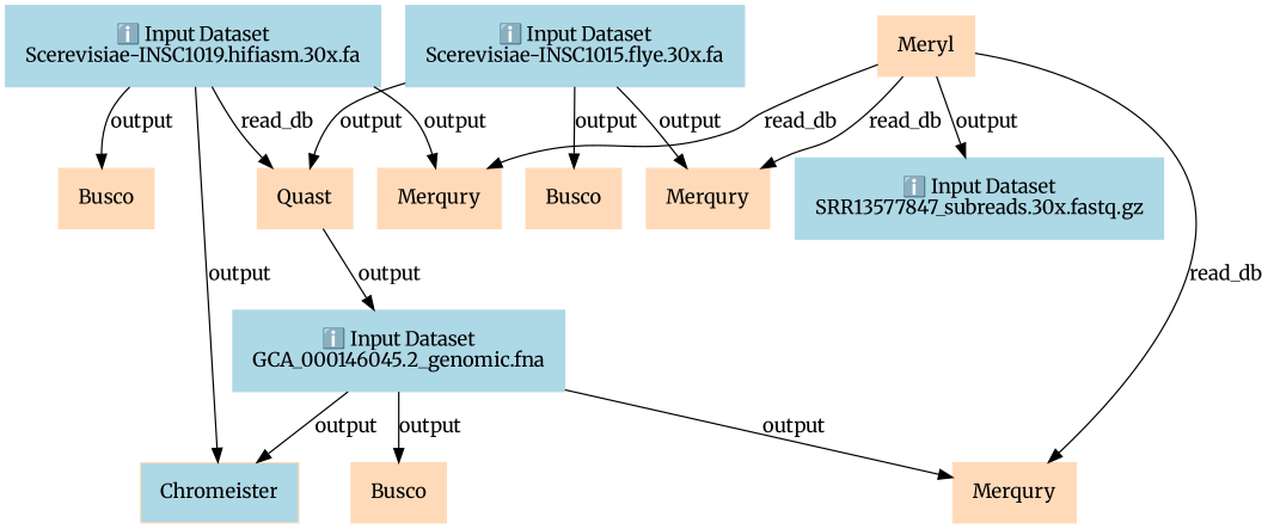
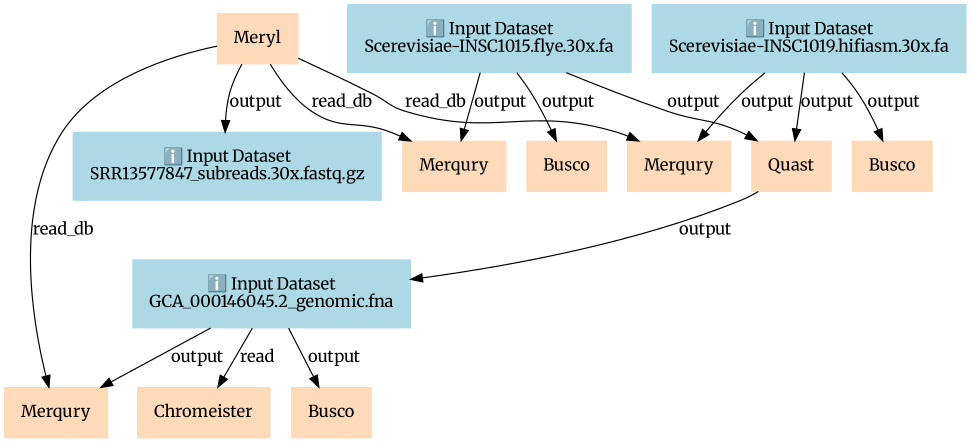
  digraph {
    fontname=Merriweather
    node [color=peachpuff fontname=Merriweather margin="0.2,0.2" shape=box style=filled]
    edge [fontname=Merriweather]
    n1 [color=lightblue label="ℹ️ Input Dataset\nGCA_000146045.2_genomic.fna"]
    n2 [label=Busco]
-   n3 [label=Chromeister fillcolor=lightblue]
+   n3 [label=Chromeister]
    n4 [label=Merqury]
    n5 [label=Quast]
    n6 [color=lightblue label="ℹ️ Input Dataset\nScerevisiae-INSC1015.flye.30x.fa"]
    n7 [label=Busco]
    n8 [label=Merqury]
    n9 [color=lightblue label="ℹ️ Input Dataset\nScerevisiae-INSC1019.hifiasm.30x.fa"]
    n10 [label=Busco]
    n11 [label=Merqury]
    n12 [color=lightblue label="ℹ️ Input Dataset\nSRR13577847_subreads.30x.fastq.gz"]
    n13 [label=Meryl]
    n1 -> n2 [label=output]
-   n1 -> n3 [label=output]
+   n1 -> n3 [label=read]
    n1 -> n4 [label=output]
    n5 -> n1 [label=output]
    n6 -> n5 [label=output]
    n6 -> n7 [label=output]
    n6 -> n8 [label=output]
-   n9 -> n3 [label=output]
-   n9 -> n5 [label=read_db]
+   n9 -> n5 [label=output]
    n9 -> n10 [label=output]
    n9 -> n11 [label=output]
    n13 -> n4 [label=read_db]
    n13 -> n8 [label=read_db]
    n13 -> n11 [label=read_db]
    n13 -> n12 [label=output]
  }
